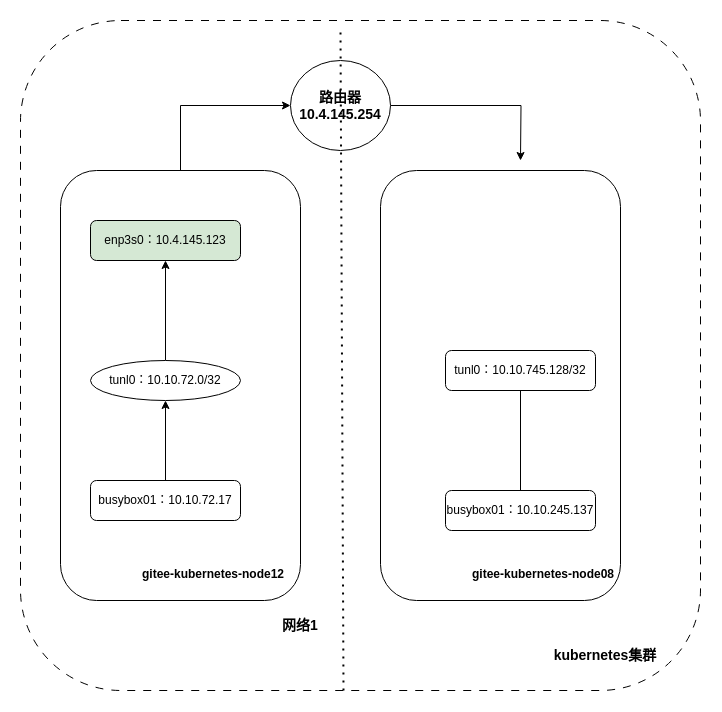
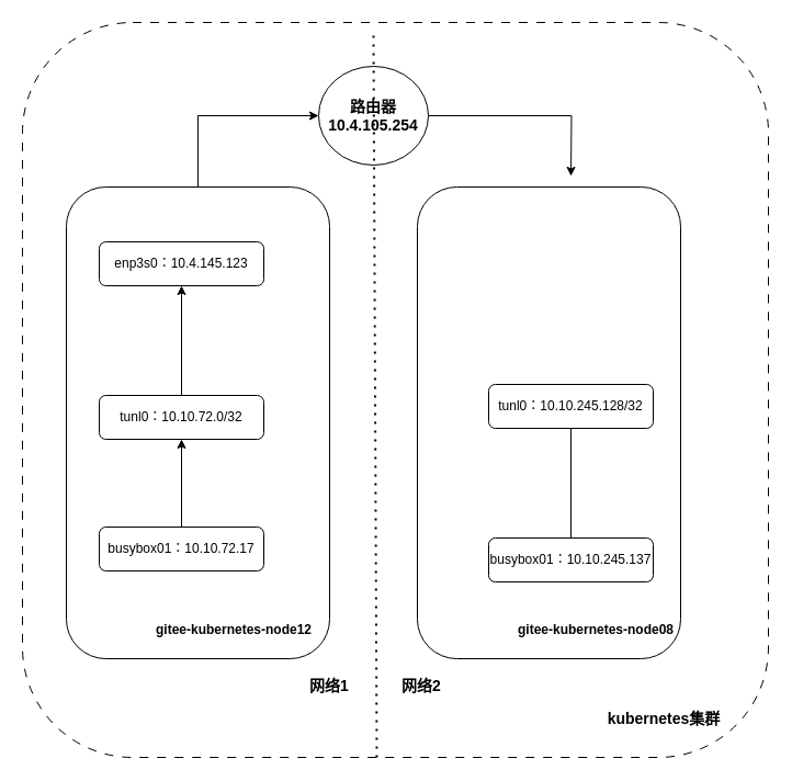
  <mxCell id="0" />
  <mxCell id="1" parent="0" />
  <mxCell id="2" value="" style="rounded=1;whiteSpace=wrap;html=1;dashed=1;dashPattern=8 8;" parent="1" vertex="1"><mxGeometry x="20" y="20" width="680" height="670" as="geometry" /></mxCell>
  <mxCell id="3" style="edgeStyle=orthogonalEdgeStyle;rounded=0;orthogonalLoop=1;jettySize=auto;html=1;" edge="1" parent="1" source="4"><mxGeometry relative="1" as="geometry"><mxPoint x="520" y="160" as="targetPoint" /></mxGeometry></mxCell>
  <mxCell id="4" value="" style="ellipse;whiteSpace=wrap;html=1;" vertex="1" parent="1"><mxGeometry x="290" y="60" width="100" height="90" as="geometry" /></mxCell>
  <mxCell id="5" value="" style="rounded=1;whiteSpace=wrap;html=1;" parent="1" vertex="1"><mxGeometry x="380" y="170" width="240" height="430" as="geometry" /></mxCell>
  <mxCell id="6" style="edgeStyle=orthogonalEdgeStyle;rounded=0;orthogonalLoop=1;jettySize=auto;html=1;entryX=0;entryY=0.5;entryDx=0;entryDy=0;" edge="1" parent="1" source="7" target="4"><mxGeometry relative="1" as="geometry" /></mxCell>
  <mxCell id="7" value="" style="rounded=1;whiteSpace=wrap;html=1;" parent="1" vertex="1"><mxGeometry x="60" y="170" width="240" height="430" as="geometry" /></mxCell>
  <mxCell id="8" value="" style="endArrow=none;dashed=1;html=1;dashPattern=1 3;strokeWidth=2;rounded=0;exitX=0.475;exitY=1;exitDx=0;exitDy=0;exitPerimeter=0;" parent="1" source="2" edge="1"><mxGeometry width="50" height="50" relative="1" as="geometry"><mxPoint x="330" y="390" as="sourcePoint" /><mxPoint x="340" y="30" as="targetPoint" /></mxGeometry></mxCell>
  <mxCell id="9" value="网络1" style="text;html=1;strokeColor=none;fillColor=none;align=center;verticalAlign=middle;whiteSpace=wrap;rounded=0;fontSize=14;fontStyle=1" parent="1" vertex="1"><mxGeometry x="270" y="610" width="60" height="30" as="geometry" /></mxCell>
+ <mxCell id="10" value="网络2" style="text;html=1;strokeColor=none;fillColor=none;align=center;verticalAlign=middle;whiteSpace=wrap;rounded=0;fontSize=14;fontStyle=1" parent="1" vertex="1"><mxGeometry x="354" y="610" width="60" height="30" as="geometry" /></mxCell>
  <mxCell id="11" value="kubernetes集群" style="text;html=1;strokeColor=none;fillColor=none;align=center;verticalAlign=middle;whiteSpace=wrap;rounded=0;fontSize=14;fontStyle=1" parent="1" vertex="1"><mxGeometry x="540" y="640" width="130" height="30" as="geometry" /></mxCell>
  <mxCell id="12" value="gitee-kubernetes-node12" style="text;whiteSpace=wrap;fontStyle=1" parent="1" vertex="1"><mxGeometry x="140" y="560" width="170" height="40" as="geometry" /></mxCell>
  <mxCell id="13" value="gitee-kubernetes-node08" style="text;whiteSpace=wrap;fontStyle=1" parent="1" vertex="1"><mxGeometry x="470" y="560" width="170" height="40" as="geometry" /></mxCell>
- <mxCell id="14" value="enp3s0：10.4.145.123" style="rounded=1;whiteSpace=wrap;html=1;fillColor=#d5e8d4;" parent="1" vertex="1"><mxGeometry x="90" y="220" width="150" height="40" as="geometry" /></mxCell>
- <mxCell id="15" value="路由器&lt;br&gt;10.4.145.254" style="text;html=1;strokeColor=none;fillColor=none;align=center;verticalAlign=middle;whiteSpace=wrap;rounded=0;fontSize=14;fontStyle=1" parent="1" vertex="1"><mxGeometry x="310" y="90" width="60" height="30" as="geometry" /></mxCell>
+ <mxCell id="14" value="enp3s0：10.4.145.123" style="rounded=1;whiteSpace=wrap;html=1;" parent="1" vertex="1"><mxGeometry x="90" y="220" width="150" height="40" as="geometry" /></mxCell>
+ <mxCell id="15" value="路由器&lt;br&gt;10.4.105.254" style="text;html=1;strokeColor=none;fillColor=none;align=center;verticalAlign=middle;whiteSpace=wrap;rounded=0;fontSize=14;fontStyle=1" parent="1" vertex="1"><mxGeometry x="310" y="90" width="60" height="30" as="geometry" /></mxCell>
  <mxCell id="16" style="edgeStyle=orthogonalEdgeStyle;rounded=0;orthogonalLoop=1;jettySize=auto;html=1;entryX=0.5;entryY=1;entryDx=0;entryDy=0;" parent="1" source="17" target="14" edge="1"><mxGeometry relative="1" as="geometry" /></mxCell>
- <mxCell id="17" value="tunl0：10.10.72.0/32" style="ellipse;whiteSpace=wrap;html=1;" parent="1" vertex="1"><mxGeometry x="90" y="360" width="150" height="40" as="geometry" /></mxCell>
- <mxCell id="18" value="tunl0：10.10.745.128/32" style="rounded=1;whiteSpace=wrap;html=1;" parent="1" vertex="1"><mxGeometry x="445" y="350" width="150" height="40" as="geometry" /></mxCell>
+ <mxCell id="17" value="tunl0：10.10.72.0/32" style="rounded=1;whiteSpace=wrap;html=1;" parent="1" vertex="1"><mxGeometry x="90" y="360" width="150" height="40" as="geometry" /></mxCell>
+ <mxCell id="18" value="tunl0：10.10.245.128/32" style="rounded=1;whiteSpace=wrap;html=1;" parent="1" vertex="1"><mxGeometry x="445" y="350" width="150" height="40" as="geometry" /></mxCell>
  <mxCell id="19" style="edgeStyle=orthogonalEdgeStyle;rounded=0;orthogonalLoop=1;jettySize=auto;html=1;entryX=0.5;entryY=1;entryDx=0;entryDy=0;" parent="1" source="20" target="17" edge="1"><mxGeometry relative="1" as="geometry" /></mxCell>
  <mxCell id="20" value="busybox01：10.10.72.17" style="rounded=1;whiteSpace=wrap;html=1;" parent="1" vertex="1"><mxGeometry x="90" y="480" width="150" height="40" as="geometry" /></mxCell>
  <mxCell id="21" style="edgeStyle=orthogonalEdgeStyle;rounded=0;orthogonalLoop=1;jettySize=auto;html=1;entryX=0.5;entryY=1;entryDx=0;entryDy=0;endArrow=none;" parent="1" source="22" target="18" edge="1"><mxGeometry relative="1" as="geometry" /></mxCell>
  <mxCell id="22" value="busybox01：10.10.245.137" style="rounded=1;whiteSpace=wrap;html=1;" parent="1" vertex="1"><mxGeometry x="445" y="490" width="150" height="40" as="geometry" /></mxCell>
